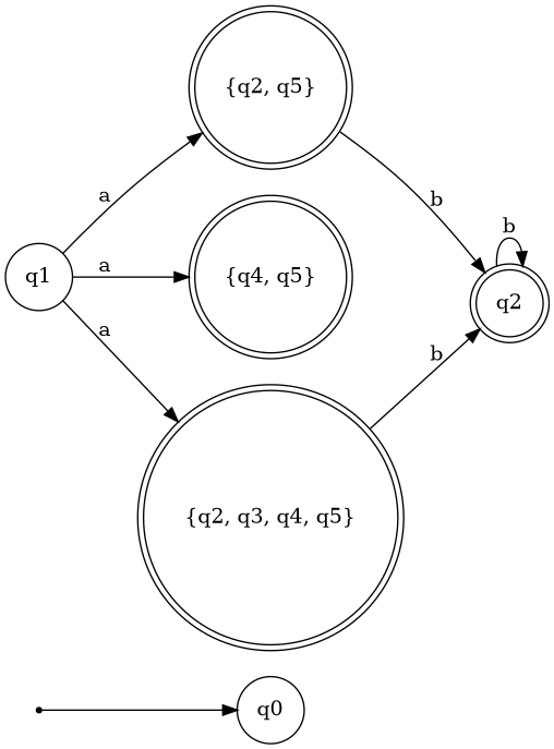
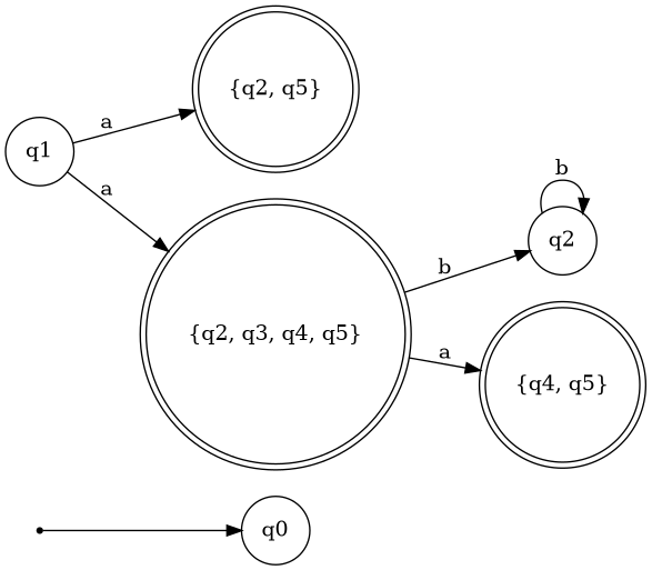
  digraph {
    rankdir=LR
    node [shape=circle]
    S [shape=point]
    q0
    "{q2, q5}" [shape=doublecircle]
-   q2 [shape=doublecircle]
+   q2
    "{q4, q5}" [shape=doublecircle]
    "{q2, q3, q4, q5}" [shape=doublecircle]
    q1
    S -> q0
-   "{q2, q5}" -> q2 [label=b]
    q2 -> q2 [label=b]
    "{q2, q3, q4, q5}" -> q2 [label=b]
-   q1 -> "{q4, q5}" [label=a]
+   "{q2, q3, q4, q5}" -> "{q4, q5}" [label=a]
    q1 -> "{q2, q5}" [label=a]
    q1 -> "{q2, q3, q4, q5}" [label=a]
  }
